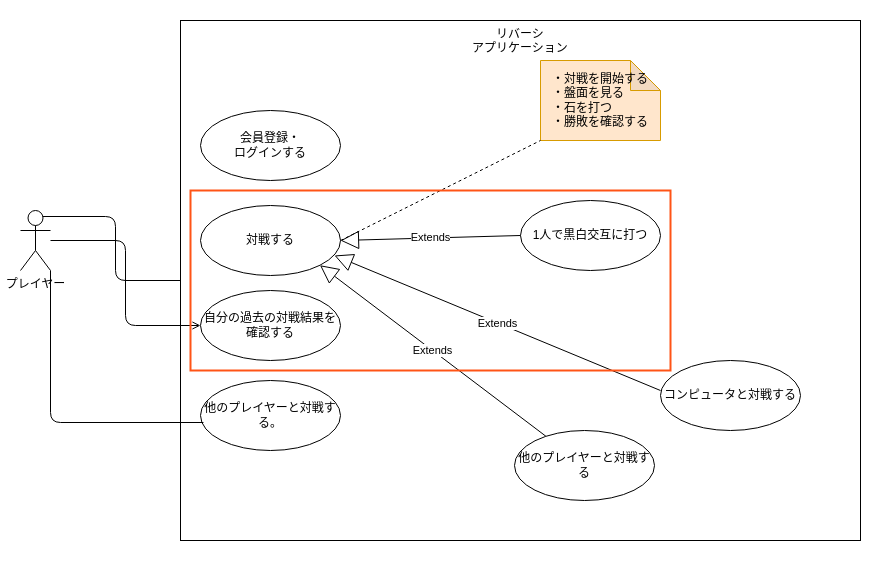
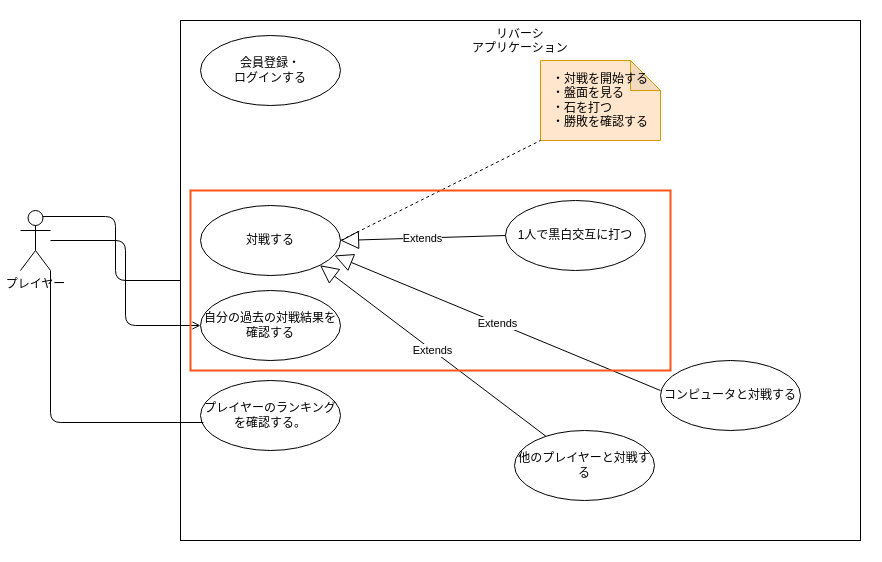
  <mxCell id="0" />
  <mxCell id="1" parent="0" />
  <mxCell id="2" value="リバーシ&lt;div&gt;アプリケーション&lt;/div&gt;" style="rounded=0;whiteSpace=wrap;html=1;verticalAlign=top;fillColor=none;" vertex="1" parent="1"><mxGeometry x="180" y="20" width="680" height="520" as="geometry" /></mxCell>
  <mxCell id="3" value="プレイヤー" style="shape=umlActor;verticalLabelPosition=bottom;verticalAlign=top;html=1;outlineConnect=0;" vertex="1" parent="1"><mxGeometry x="20" y="210" width="30" height="60" as="geometry" /></mxCell>
  <mxCell id="4" value="対戦する" style="ellipse;whiteSpace=wrap;html=1;" vertex="1" parent="1"><mxGeometry x="200" y="205" width="140" height="70" as="geometry" /></mxCell>
  <mxCell id="5" value="&lt;div style=&quot;text-align: left;&quot;&gt;&lt;span style=&quot;background-color: transparent;&quot;&gt;・対戦を開始する&lt;/span&gt;&lt;/div&gt;&lt;div style=&quot;text-align: left;&quot;&gt;&lt;span style=&quot;color: rgb(0, 0, 0); background-color: transparent;&quot;&gt;・&lt;/span&gt;盤面を見る&lt;/div&gt;&lt;div style=&quot;text-align: left;&quot;&gt;&lt;span style=&quot;color: rgb(0, 0, 0); background-color: transparent;&quot;&gt;・&lt;/span&gt;石を打つ&lt;/div&gt;&lt;div style=&quot;text-align: left;&quot;&gt;&lt;span style=&quot;background-color: transparent; color: rgb(0, 0, 0);&quot;&gt;・&lt;/span&gt;&lt;span style=&quot;background-color: transparent;&quot;&gt;勝敗を確認する&lt;/span&gt;&lt;br&gt;&lt;/div&gt;" style="shape=note;whiteSpace=wrap;html=1;backgroundOutline=1;darkOpacity=0.05;fillColor=#ffe6cc;strokeColor=#d79b00;" vertex="1" parent="1"><mxGeometry x="540" y="60" width="120" height="80" as="geometry" /></mxCell>
  <mxCell id="6" value="" style="endArrow=none;dashed=1;html=1;entryX=0;entryY=1;entryDx=0;entryDy=0;entryPerimeter=0;exitX=1;exitY=0.5;exitDx=0;exitDy=0;" edge="1" parent="1" source="4" target="5"><mxGeometry width="50" height="50" relative="1" as="geometry"><mxPoint x="490" y="270" as="sourcePoint" /><mxPoint x="540" y="220" as="targetPoint" /></mxGeometry></mxCell>
  <mxCell id="7" value="自分の過去の対戦結果を確認する" style="ellipse;whiteSpace=wrap;html=1;" vertex="1" parent="1"><mxGeometry x="200" y="290" width="140" height="70" as="geometry" /></mxCell>
- <mxCell id="8" value="会員登録・&lt;div&gt;ログインする&lt;/div&gt;" style="ellipse;whiteSpace=wrap;html=1;" vertex="1" parent="1"><mxGeometry x="200" y="110" width="140" height="70" as="geometry" /></mxCell>
- <mxCell id="9" value="1人で黒白交互に打つ" style="ellipse;whiteSpace=wrap;html=1;" vertex="1" parent="1"><mxGeometry x="520" y="200" width="140" height="70" as="geometry" /></mxCell>
+ <mxCell id="8" value="会員登録・&lt;div&gt;ログインする&lt;/div&gt;" style="ellipse;whiteSpace=wrap;html=1;" vertex="1" parent="1"><mxGeometry x="200" y="35" width="140" height="70" as="geometry" /></mxCell>
+ <mxCell id="9" value="1人で黒白交互に打つ" style="ellipse;whiteSpace=wrap;html=1;" vertex="1" parent="1"><mxGeometry x="505" y="200" width="140" height="70" as="geometry" /></mxCell>
  <mxCell id="10" value="コンピュータと対戦する" style="ellipse;whiteSpace=wrap;html=1;" vertex="1" parent="1"><mxGeometry x="660" y="360" width="140" height="70" as="geometry" /></mxCell>
  <mxCell id="11" value="他のプレイヤーと対戦する" style="ellipse;whiteSpace=wrap;html=1;" vertex="1" parent="1"><mxGeometry x="514" y="430" width="140" height="70" as="geometry" /></mxCell>
  <mxCell id="12" value="Extends" style="endArrow=block;endSize=16;endFill=0;html=1;exitX=0;exitY=0.5;exitDx=0;exitDy=0;" edge="1" parent="1" source="9"><mxGeometry width="160" relative="1" as="geometry"><mxPoint x="430" y="240" as="sourcePoint" /><mxPoint x="340" y="240" as="targetPoint" /></mxGeometry></mxCell>
  <mxCell id="13" value="Extends" style="endArrow=block;endSize=16;endFill=0;html=1;entryX=1;entryY=1;entryDx=0;entryDy=0;" edge="1" parent="1" source="11" target="4"><mxGeometry width="160" relative="1" as="geometry"><mxPoint x="370" y="320" as="sourcePoint" /><mxPoint x="528.641" y="335.864" as="targetPoint" /></mxGeometry></mxCell>
  <mxCell id="14" value="Extends" style="endArrow=block;endSize=16;endFill=0;html=1;entryX=0.957;entryY=0.714;entryDx=0;entryDy=0;exitX=0;exitY=0.429;exitDx=0;exitDy=0;entryPerimeter=0;exitPerimeter=0;" edge="1" parent="1" source="10" target="4"><mxGeometry width="160" relative="1" as="geometry"><mxPoint x="531" y="345" as="sourcePoint" /><mxPoint x="340" y="250" as="targetPoint" /></mxGeometry></mxCell>
- <mxCell id="15" value="他のプレイヤーと対戦する。" style="ellipse;whiteSpace=wrap;html=1;" vertex="1" parent="1"><mxGeometry x="200" y="380" width="140" height="70" as="geometry" /></mxCell>
+ <mxCell id="15" value="プレイヤーのランキングを確認する。" style="ellipse;whiteSpace=wrap;html=1;" vertex="1" parent="1"><mxGeometry x="200" y="380" width="140" height="70" as="geometry" /></mxCell>
  <mxCell id="16" value="" style="endArrow=none;html=1;edgeStyle=orthogonalEdgeStyle;exitX=0.75;exitY=0.1;exitDx=0;exitDy=0;exitPerimeter=0;" edge="1" parent="1" source="3" target="2"><mxGeometry relative="1" as="geometry"><mxPoint x="60" y="210" as="sourcePoint" /><mxPoint x="210" y="210" as="targetPoint" /></mxGeometry></mxCell>
  <mxCell id="17" value="" style="endArrow=open;html=1;edgeStyle=orthogonalEdgeStyle;entryX=0;entryY=0.5;entryDx=0;entryDy=0;" edge="1" parent="1" source="3" target="7"><mxGeometry relative="1" as="geometry"><mxPoint x="42.5" y="346" as="sourcePoint" /><mxPoint x="199.5" y="290" as="targetPoint" /></mxGeometry></mxCell>
  <mxCell id="18" value="" style="endArrow=none;html=1;edgeStyle=orthogonalEdgeStyle;exitX=1;exitY=1;exitDx=0;exitDy=0;exitPerimeter=0;entryX=0.021;entryY=0.6;entryDx=0;entryDy=0;entryPerimeter=0;" edge="1" parent="1" source="3" target="15"><mxGeometry relative="1" as="geometry"><mxPoint x="60" y="282.5" as="sourcePoint" /><mxPoint x="210" y="367.5" as="targetPoint" /><Array as="points"><mxPoint x="50" y="422" /></Array></mxGeometry></mxCell>
  <mxCell id="19" value="" style="rounded=0;whiteSpace=wrap;html=1;fillColor=none;strokeColor=#FF5416;strokeWidth=2;" vertex="1" parent="1"><mxGeometry x="190" y="190" width="480" height="180" as="geometry" /></mxCell>
